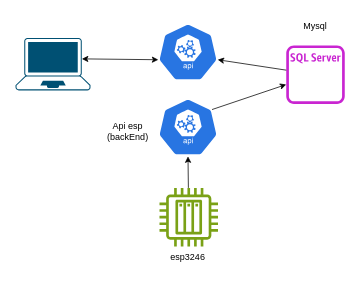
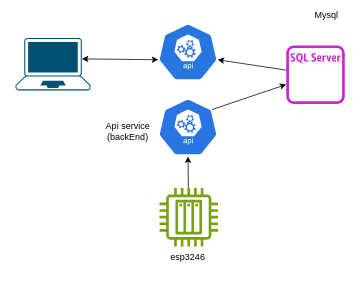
  <mxCell id="0" />
  <mxCell id="1" parent="0" />
  <mxCell id="2" value="" style="sketch=0;html=1;dashed=0;whitespace=wrap;fillColor=#2875E2;strokeColor=#ffffff;points=[[0.005,0.63,0],[0.1,0.2,0],[0.9,0.2,0],[0.5,0,0],[0.995,0.63,0],[0.72,0.99,0],[0.5,1,0],[0.28,0.99,0]];verticalLabelPosition=bottom;align=center;verticalAlign=top;shape=mxgraph.kubernetes.icon;prIcon=api" parent="1" vertex="1"><mxGeometry x="210" y="30" width="80" height="78" as="geometry" /></mxCell>
  <mxCell id="3" value="" style="sketch=0;outlineConnect=0;fontColor=#232F3E;gradientColor=none;fillColor=#C925D1;strokeColor=none;dashed=0;verticalLabelPosition=bottom;verticalAlign=top;align=center;html=1;fontSize=12;fontStyle=0;aspect=fixed;pointerEvents=1;shape=mxgraph.aws4.rds_sql_server_instance_alt;" parent="1" vertex="1"><mxGeometry x="381" y="60" width="78" height="78" as="geometry" /></mxCell>
  <mxCell id="4" value="" style="endArrow=none;startArrow=classic;html=1;rounded=0;exitX=0.995;exitY=0.63;exitDx=0;exitDy=0;exitPerimeter=0;endFill=0;" parent="1" source="2" target="3" edge="1"><mxGeometry width="50" height="50" relative="1" as="geometry"><mxPoint x="320" y="220" as="sourcePoint" /><mxPoint x="370" y="170" as="targetPoint" /></mxGeometry></mxCell>
  <mxCell id="5" value="" style="sketch=0;outlineConnect=0;fontColor=#232F3E;gradientColor=none;fillColor=#7AA116;strokeColor=none;dashed=0;verticalLabelPosition=bottom;verticalAlign=top;align=center;html=1;fontSize=12;fontStyle=0;aspect=fixed;pointerEvents=1;shape=mxgraph.aws4.iot_thing_plc;" parent="1" vertex="1"><mxGeometry x="212" y="250" width="78" height="78" as="geometry" /></mxCell>
  <mxCell id="6" value="" style="endArrow=classic;html=1;rounded=0;entryX=0.5;entryY=1;entryDx=0;entryDy=0;entryPerimeter=0;" parent="1" source="5" target="11" edge="1"><mxGeometry width="50" height="50" relative="1" as="geometry"><mxPoint x="130" y="250" as="sourcePoint" /><mxPoint x="180" y="200" as="targetPoint" /></mxGeometry></mxCell>
  <mxCell id="7" value="esp3246&lt;br&gt;" style="text;html=1;strokeColor=none;fillColor=none;align=center;verticalAlign=middle;whiteSpace=wrap;rounded=0;" parent="1" vertex="1"><mxGeometry x="220" y="328" width="60" height="30" as="geometry" /></mxCell>
- <mxCell id="8" value="Mysql" style="text;html=1;strokeColor=none;fillColor=none;align=center;verticalAlign=middle;whiteSpace=wrap;rounded=0;" parent="1" vertex="1"><mxGeometry x="390" y="20" width="60" height="30" as="geometry" /></mxCell>
+ <mxCell id="8" value="Mysql" style="text;html=1;strokeColor=none;fillColor=none;align=center;verticalAlign=middle;whiteSpace=wrap;rounded=0;" parent="1" vertex="1"><mxGeometry x="405" y="5" width="60" height="30" as="geometry" /></mxCell>
  <mxCell id="9" value="" style="points=[[0.13,0.02,0],[0.5,0,0],[0.87,0.02,0],[0.885,0.4,0],[0.985,0.985,0],[0.5,1,0],[0.015,0.985,0],[0.115,0.4,0]];verticalLabelPosition=bottom;sketch=0;html=1;verticalAlign=top;aspect=fixed;align=center;pointerEvents=1;shape=mxgraph.cisco19.laptop;fillColor=#005073;strokeColor=none;" parent="1" vertex="1"><mxGeometry x="20" y="50" width="99.99" height="70" as="geometry" /></mxCell>
  <mxCell id="10" value="" style="endArrow=classic;startArrow=classic;html=1;rounded=0;entryX=0.005;entryY=0.63;entryDx=0;entryDy=0;entryPerimeter=0;exitX=0.885;exitY=0.4;exitDx=0;exitDy=0;exitPerimeter=0;" parent="1" source="9" target="2" edge="1"><mxGeometry width="50" height="50" relative="1" as="geometry"><mxPoint x="140" y="190" as="sourcePoint" /><mxPoint x="190" y="140" as="targetPoint" /></mxGeometry></mxCell>
  <mxCell id="11" value="" style="sketch=0;html=1;dashed=0;whitespace=wrap;fillColor=#2875E2;strokeColor=#ffffff;points=[[0.005,0.63,0],[0.1,0.2,0],[0.9,0.2,0],[0.5,0,0],[0.995,0.63,0],[0.72,0.99,0],[0.5,1,0],[0.28,0.99,0]];verticalLabelPosition=bottom;align=center;verticalAlign=top;shape=mxgraph.kubernetes.icon;prIcon=api" vertex="1" parent="1"><mxGeometry x="210" y="130" width="80" height="78" as="geometry" /></mxCell>
- <mxCell id="12" value="Api esp&lt;br&gt;(backEnd)" style="text;html=1;strokeColor=none;fillColor=none;align=center;verticalAlign=middle;whiteSpace=wrap;rounded=0;" vertex="1" parent="1"><mxGeometry x="130" y="160" width="80" height="30" as="geometry" /></mxCell>
+ <mxCell id="12" value="Api service&lt;br&gt;(backEnd)" style="text;html=1;strokeColor=none;fillColor=none;align=center;verticalAlign=middle;whiteSpace=wrap;rounded=0;" vertex="1" parent="1"><mxGeometry x="130" y="160" width="80" height="30" as="geometry" /></mxCell>
  <mxCell id="13" value="" style="endArrow=none;startArrow=classic;html=1;rounded=0;endFill=0;entryX=0.9;entryY=0.2;entryDx=0;entryDy=0;entryPerimeter=0;" edge="1" parent="1" source="3" target="11"><mxGeometry width="50" height="50" relative="1" as="geometry"><mxPoint x="279" y="150" as="sourcePoint" /><mxPoint x="370" y="150" as="targetPoint" /></mxGeometry></mxCell>
